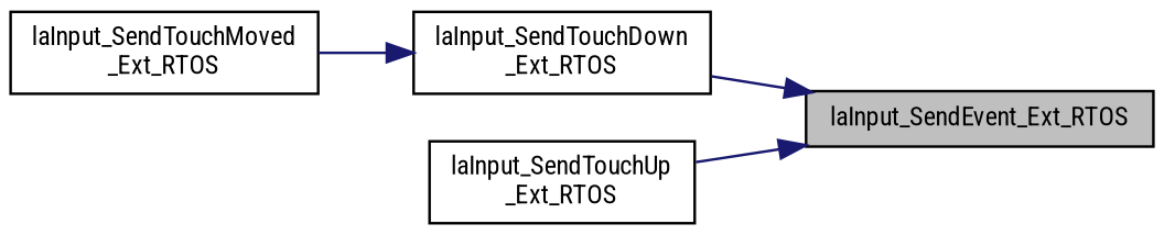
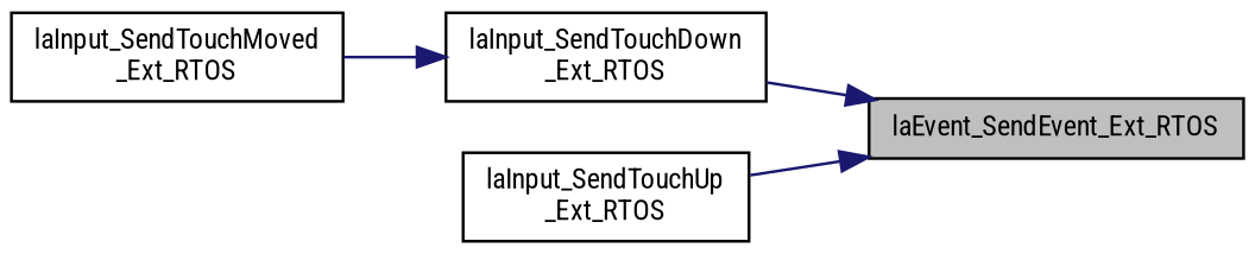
  digraph {
    fontname="Roboto Condensed"
    rankdir=RL
    node [color=black fillcolor=white fontname="Roboto Condensed" fontsize=10 shape=record style=filled]
    edge [color=midnightblue dir=back fontname="Roboto Condensed" fontsize=10 labelfontname=Helvetica labelfontsize=10 style=solid]
-   n1 [fillcolor=grey75 fontcolor=black height=0.2 label=laInput_SendEvent_Ext_RTOS width=0.4]
+   n1 [fillcolor=grey75 fontcolor=black height=0.2 label=laEvent_SendEvent_Ext_RTOS width=0.4]
    n2 [height=0.2 label="laInput_SendTouchDown\l_Ext_RTOS" width=0.4]
    n3 [height=0.2 label="laInput_SendTouchUp\l_Ext_RTOS" width=0.4]
    n4 [height=0.2 label="laInput_SendTouchMoved\l_Ext_RTOS" width=0.4]
    n1 -> n2
    n1 -> n3
    n2 -> n4
  }
